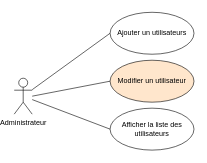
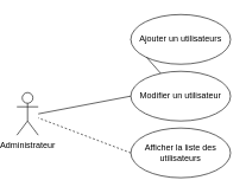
  <mxCell id="0" />
  <mxCell id="1" parent="0" />
  <mxCell id="2" value="Administrateur" style="shape=umlActor;verticalLabelPosition=bottom;labelBackgroundColor=#ffffff;verticalAlign=top;html=1;" parent="1" vertex="1"><mxGeometry x="20" y="130" width="30" height="60" as="geometry" /></mxCell>
- <mxCell id="3" style="rounded=0;orthogonalLoop=1;jettySize=auto;html=1;exitX=0;exitY=0.5;exitDx=0;exitDy=0;endArrow=none;endFill=0;" parent="1" source="4" target="2" edge="1"><mxGeometry relative="1" as="geometry" /></mxCell>
+ <mxCell id="3" style="rounded=0;orthogonalLoop=1;jettySize=auto;html=1;exitX=0;exitY=0.5;exitDx=0;exitDy=0;endArrow=none;endFill=0;" parent="1" source="4" target="6" edge="1"><mxGeometry relative="1" as="geometry" /></mxCell>
  <mxCell id="4" value="Ajouter un utilisateurs" style="ellipse;whiteSpace=wrap;html=1;" parent="1" vertex="1"><mxGeometry x="180" y="20" width="140" height="70" as="geometry" /></mxCell>
  <mxCell id="5" style="edgeStyle=none;rounded=0;orthogonalLoop=1;jettySize=auto;html=1;exitX=0;exitY=0.5;exitDx=0;exitDy=0;endArrow=none;endFill=0;" parent="1" source="6" edge="1"><mxGeometry relative="1" as="geometry"><mxPoint x="50" y="160" as="targetPoint" /></mxGeometry></mxCell>
- <mxCell id="6" value="Modifier un utilisateur" style="ellipse;whiteSpace=wrap;html=1;fillColor=#ffe6cc;" parent="1" vertex="1"><mxGeometry x="180" y="100" width="140" height="70" as="geometry" /></mxCell>
- <mxCell id="7" style="edgeStyle=none;rounded=0;orthogonalLoop=1;jettySize=auto;html=1;exitX=0;exitY=0.5;exitDx=0;exitDy=0;endArrow=none;endFill=0;" parent="1" source="8" target="2" edge="1"><mxGeometry relative="1" as="geometry" /></mxCell>
+ <mxCell id="6" value="Modifier un utilisateur" style="ellipse;whiteSpace=wrap;html=1;" parent="1" vertex="1"><mxGeometry x="180" y="100" width="140" height="70" as="geometry" /></mxCell>
+ <mxCell id="7" style="edgeStyle=none;rounded=0;orthogonalLoop=1;jettySize=auto;html=1;exitX=0;exitY=0.5;exitDx=0;exitDy=0;endArrow=none;endFill=0;dashed=1;" parent="1" source="8" target="2" edge="1"><mxGeometry relative="1" as="geometry" /></mxCell>
  <mxCell id="8" value="Afficher la liste des utilisateurs" style="ellipse;whiteSpace=wrap;html=1;" parent="1" vertex="1"><mxGeometry x="180" y="180" width="140" height="70" as="geometry" /></mxCell>
